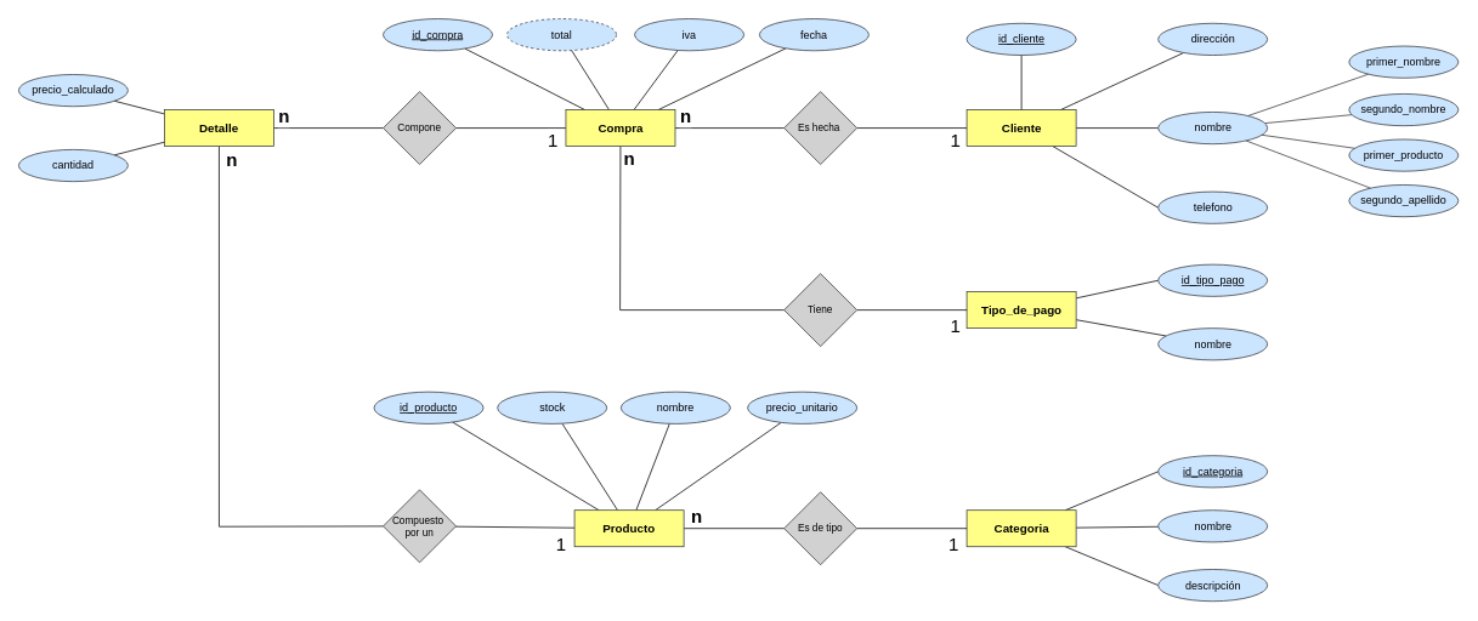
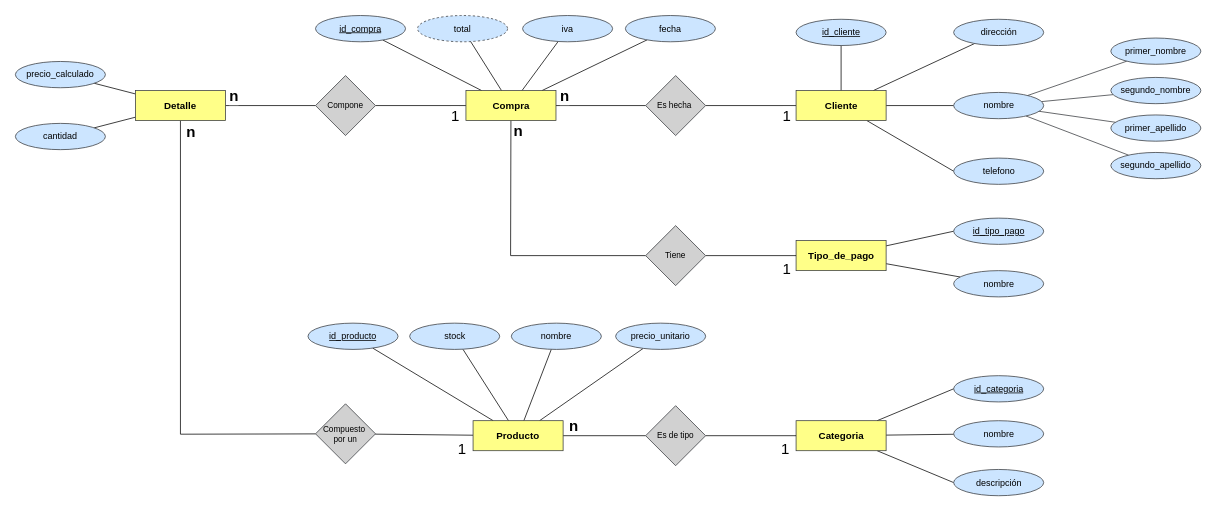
  <mxCell id="0" />
  <mxCell id="1" parent="0" />
  <mxCell id="2" style="rounded=0;orthogonalLoop=1;jettySize=auto;html=1;endArrow=none;endFill=0;strokeWidth=1;" edge="1" parent="1" source="8" target="17"><mxGeometry relative="1" as="geometry" /></mxCell>
  <mxCell id="3" style="edgeStyle=none;rounded=0;orthogonalLoop=1;jettySize=auto;html=1;strokeColor=default;strokeWidth=1;align=center;verticalAlign=middle;fontFamily=Helvetica;fontSize=11;fontColor=default;labelBackgroundColor=default;endArrow=none;endFill=0;" edge="1" parent="1" source="8" target="16"><mxGeometry relative="1" as="geometry" /></mxCell>
  <mxCell id="4" style="edgeStyle=none;rounded=0;orthogonalLoop=1;jettySize=auto;html=1;strokeColor=default;strokeWidth=1;align=center;verticalAlign=middle;fontFamily=Helvetica;fontSize=11;fontColor=default;labelBackgroundColor=default;endArrow=none;endFill=0;" edge="1" parent="1" source="8" target="14"><mxGeometry relative="1" as="geometry" /></mxCell>
  <mxCell id="5" style="edgeStyle=none;rounded=0;orthogonalLoop=1;jettySize=auto;html=1;strokeColor=default;strokeWidth=1;align=center;verticalAlign=middle;fontFamily=Helvetica;fontSize=11;fontColor=default;labelBackgroundColor=default;endArrow=none;endFill=0;" edge="1" parent="1" source="8" target="15"><mxGeometry relative="1" as="geometry" /></mxCell>
  <mxCell id="6" style="edgeStyle=none;rounded=0;orthogonalLoop=1;jettySize=auto;html=1;strokeColor=default;strokeWidth=1;align=center;verticalAlign=middle;fontFamily=Helvetica;fontSize=11;fontColor=default;labelBackgroundColor=default;endArrow=none;endFill=0;" edge="1" parent="1" source="8" target="18"><mxGeometry relative="1" as="geometry" /></mxCell>
  <mxCell id="7" style="edgeStyle=none;rounded=0;orthogonalLoop=1;jettySize=auto;html=1;entryX=0;entryY=0.5;entryDx=0;entryDy=0;strokeColor=default;strokeWidth=1;align=center;verticalAlign=middle;fontFamily=Helvetica;fontSize=11;fontColor=default;labelBackgroundColor=default;endArrow=none;endFill=0;" edge="1" parent="1" source="8" target="42"><mxGeometry relative="1" as="geometry" /></mxCell>
  <mxCell id="8" value="Producto" style="rounded=0;whiteSpace=wrap;html=1;fillColor=#ffff88;strokeColor=#36393d;fontSize=13;fontStyle=1" vertex="1" parent="1"><mxGeometry x="630" y="560" width="120" height="40" as="geometry" /></mxCell>
  <mxCell id="9" style="edgeStyle=none;rounded=0;orthogonalLoop=1;jettySize=auto;html=1;strokeColor=default;strokeWidth=1;align=center;verticalAlign=middle;fontFamily=Helvetica;fontSize=11;fontColor=default;labelBackgroundColor=default;endArrow=none;endFill=0;" edge="1" parent="1" source="13" target="18"><mxGeometry relative="1" as="geometry"><Array as="points"><mxPoint x="240" y="578" /></Array></mxGeometry></mxCell>
  <mxCell id="10" style="edgeStyle=none;rounded=0;orthogonalLoop=1;jettySize=auto;html=1;strokeColor=default;strokeWidth=1;align=center;verticalAlign=middle;fontFamily=Helvetica;fontSize=11;fontColor=default;labelBackgroundColor=default;endArrow=none;endFill=0;" edge="1" parent="1" source="13" target="19"><mxGeometry relative="1" as="geometry"><mxPoint x="80" y="99" as="targetPoint" /></mxGeometry></mxCell>
  <mxCell id="11" style="edgeStyle=none;rounded=0;orthogonalLoop=1;jettySize=auto;html=1;strokeColor=default;strokeWidth=1;align=center;verticalAlign=middle;fontFamily=Helvetica;fontSize=11;fontColor=default;labelBackgroundColor=default;endArrow=none;endFill=0;" edge="1" parent="1" source="13" target="20"><mxGeometry relative="1" as="geometry" /></mxCell>
  <mxCell id="12" style="edgeStyle=none;rounded=0;orthogonalLoop=1;jettySize=auto;html=1;strokeColor=default;strokeWidth=1;align=center;verticalAlign=middle;fontFamily=Helvetica;fontSize=11;fontColor=default;labelBackgroundColor=default;endArrow=none;endFill=0;" edge="1" parent="1" source="13" target="22"><mxGeometry relative="1" as="geometry" /></mxCell>
  <mxCell id="13" value="Detalle" style="rounded=0;whiteSpace=wrap;html=1;fillColor=#ffff88;strokeColor=#36393d;fontSize=13;fontStyle=1" vertex="1" parent="1"><mxGeometry x="180" y="120" width="120" height="40" as="geometry" /></mxCell>
  <mxCell id="14" value="nombre" style="ellipse;whiteSpace=wrap;html=1;fillColor=#cce5ff;strokeColor=#36393d;" vertex="1" parent="1"><mxGeometry x="681" y="430" width="120" height="35" as="geometry" /></mxCell>
  <mxCell id="15" value="precio_unitario" style="ellipse;whiteSpace=wrap;html=1;fillColor=#cce5ff;strokeColor=#36393d;" vertex="1" parent="1"><mxGeometry x="820" y="430" width="120" height="35" as="geometry" /></mxCell>
  <mxCell id="16" value="stock&lt;span style=&quot;color: rgba(0, 0, 0, 0); font-family: monospace; font-size: 0px; text-align: start; text-wrap: nowrap;&quot;&gt;%3CmxGraphModel%3E%3Croot%3E%3CmxCell%20id%3D%220%22%2F%3E%3CmxCell%20id%3D%221%22%20parent%3D%220%22%2F%3E%3CmxCell%20id%3D%222%22%20value%3D%22nombre%22%20style%3D%22ellipse%3BwhiteSpace%3Dwrap%3Bhtml%3D1%3B%22%20vertex%3D%221%22%20parent%3D%221%22%3E%3CmxGeometry%20x%3D%22500%22%20y%3D%22155%22%20width%3D%22120%22%20height%3D%2235%22%20as%3D%22geometry%22%2F%3E%3C%2FmxCell%3E%3C%2Froot%3E%3C%2FmxGraphModel%3E&lt;/span&gt;" style="ellipse;whiteSpace=wrap;html=1;fillColor=#cce5ff;strokeColor=#36393d;" vertex="1" parent="1"><mxGeometry x="545.5" y="430" width="120" height="35" as="geometry" /></mxCell>
  <mxCell id="17" value="&lt;u&gt;id_producto&lt;/u&gt;" style="ellipse;whiteSpace=wrap;html=1;fillColor=#cce5ff;strokeColor=#36393d;" vertex="1" parent="1"><mxGeometry x="410" y="430" width="120" height="35" as="geometry" /></mxCell>
  <mxCell id="18" value="Compuesto&amp;nbsp; por un" style="rhombus;whiteSpace=wrap;html=1;fontFamily=Helvetica;fontSize=11;fontColor=default;labelBackgroundColor=none;strokeColor=#36393d;align=center;verticalAlign=middle;fillColor=#d1d1d1;labelBorderColor=none;" vertex="1" parent="1"><mxGeometry x="420" y="537.5" width="80" height="80" as="geometry" /></mxCell>
  <mxCell id="19" value="precio_calculado" style="ellipse;whiteSpace=wrap;html=1;fillColor=#cce5ff;strokeColor=#36393d;" vertex="1" parent="1"><mxGeometry x="20" y="81.25" width="120" height="35" as="geometry" /></mxCell>
  <mxCell id="20" value="cantidad" style="ellipse;whiteSpace=wrap;html=1;fillColor=#cce5ff;strokeColor=#36393d;" vertex="1" parent="1"><mxGeometry x="20" y="163.75" width="120" height="35" as="geometry" /></mxCell>
  <mxCell id="21" style="edgeStyle=none;rounded=0;orthogonalLoop=1;jettySize=auto;html=1;strokeColor=default;strokeWidth=1;align=center;verticalAlign=middle;fontFamily=Helvetica;fontSize=11;fontColor=default;labelBackgroundColor=default;endArrow=none;endFill=0;" edge="1" parent="1" source="22" target="29"><mxGeometry relative="1" as="geometry" /></mxCell>
  <mxCell id="22" value="Compone" style="rhombus;whiteSpace=wrap;html=1;fontFamily=Helvetica;fontSize=11;labelBackgroundColor=none;fillColor=#d1d1d1;strokeColor=#36393d;labelBorderColor=none;" vertex="1" parent="1"><mxGeometry x="420" y="100" width="80" height="80" as="geometry" /></mxCell>
  <mxCell id="23" style="edgeStyle=none;rounded=0;orthogonalLoop=1;jettySize=auto;html=1;strokeColor=default;strokeWidth=1;align=center;verticalAlign=middle;fontFamily=Helvetica;fontSize=11;fontColor=default;labelBackgroundColor=default;endArrow=none;endFill=0;" edge="1" parent="1" source="29" target="31"><mxGeometry relative="1" as="geometry" /></mxCell>
  <mxCell id="24" style="edgeStyle=none;rounded=0;orthogonalLoop=1;jettySize=auto;html=1;entryX=0;entryY=0.5;entryDx=0;entryDy=0;strokeColor=default;strokeWidth=1;align=center;verticalAlign=middle;fontFamily=Helvetica;fontSize=11;fontColor=default;labelBackgroundColor=default;endArrow=none;endFill=0;" edge="1" parent="1" source="29" target="50"><mxGeometry relative="1" as="geometry"><Array as="points"><mxPoint x="680" y="340" /></Array></mxGeometry></mxCell>
  <mxCell id="25" style="edgeStyle=none;rounded=0;orthogonalLoop=1;jettySize=auto;html=1;strokeColor=default;strokeWidth=1;align=center;verticalAlign=middle;fontFamily=Helvetica;fontSize=11;fontColor=default;labelBackgroundColor=default;endArrow=none;endFill=0;" edge="1" parent="1" source="29" target="53"><mxGeometry relative="1" as="geometry" /></mxCell>
  <mxCell id="26" style="edgeStyle=none;rounded=0;orthogonalLoop=1;jettySize=auto;html=1;strokeColor=default;strokeWidth=1;align=center;verticalAlign=middle;fontFamily=Helvetica;fontSize=11;fontColor=default;labelBackgroundColor=default;endArrow=none;endFill=0;" edge="1" parent="1" source="29" target="54"><mxGeometry relative="1" as="geometry" /></mxCell>
  <mxCell id="27" style="edgeStyle=none;rounded=0;orthogonalLoop=1;jettySize=auto;html=1;strokeColor=default;strokeWidth=1;align=center;verticalAlign=middle;fontFamily=Helvetica;fontSize=11;fontColor=default;labelBackgroundColor=default;endArrow=none;endFill=0;" edge="1" parent="1" source="29" target="55"><mxGeometry relative="1" as="geometry" /></mxCell>
  <mxCell id="28" style="edgeStyle=none;rounded=0;orthogonalLoop=1;jettySize=auto;html=1;strokeColor=default;strokeWidth=1;align=center;verticalAlign=middle;fontFamily=Helvetica;fontSize=11;fontColor=default;labelBackgroundColor=default;endArrow=none;endFill=0;" edge="1" parent="1" source="29" target="56"><mxGeometry relative="1" as="geometry" /></mxCell>
  <mxCell id="29" value="Compra" style="rounded=0;whiteSpace=wrap;html=1;fillColor=#ffff88;strokeColor=#36393d;fontSize=13;fontStyle=1" vertex="1" parent="1"><mxGeometry x="620.5" y="120" width="120" height="40" as="geometry" /></mxCell>
  <mxCell id="30" style="edgeStyle=none;rounded=0;orthogonalLoop=1;jettySize=auto;html=1;strokeColor=default;strokeWidth=1;align=center;verticalAlign=middle;fontFamily=Helvetica;fontSize=11;fontColor=default;labelBackgroundColor=default;endArrow=none;endFill=0;" edge="1" parent="1" source="31" target="36"><mxGeometry relative="1" as="geometry" /></mxCell>
  <mxCell id="31" value="Es hecha&amp;nbsp;" style="rhombus;whiteSpace=wrap;html=1;fontFamily=Helvetica;fontSize=11;fontColor=default;labelBackgroundColor=none;strokeColor=#36393d;align=center;verticalAlign=middle;fillColor=#d1d1d1;labelBorderColor=none;" vertex="1" parent="1"><mxGeometry x="860" y="100" width="80" height="80" as="geometry" /></mxCell>
  <mxCell id="32" style="edgeStyle=none;rounded=0;orthogonalLoop=1;jettySize=auto;html=1;strokeColor=default;strokeWidth=1;align=center;verticalAlign=middle;fontFamily=Helvetica;fontSize=11;fontColor=default;labelBackgroundColor=default;endArrow=none;endFill=0;" edge="1" parent="1" source="36" target="57"><mxGeometry relative="1" as="geometry" /></mxCell>
  <mxCell id="33" style="edgeStyle=none;rounded=0;orthogonalLoop=1;jettySize=auto;html=1;strokeColor=default;strokeWidth=1;align=center;verticalAlign=middle;fontFamily=Helvetica;fontSize=11;fontColor=default;labelBackgroundColor=default;endArrow=none;endFill=0;" edge="1" parent="1" source="36" target="67"><mxGeometry relative="1" as="geometry" /></mxCell>
  <mxCell id="34" style="edgeStyle=none;rounded=0;orthogonalLoop=1;jettySize=auto;html=1;strokeColor=default;strokeWidth=1;align=center;verticalAlign=middle;fontFamily=Helvetica;fontSize=11;fontColor=default;labelBackgroundColor=default;endArrow=none;endFill=0;" edge="1" parent="1" source="36" target="62"><mxGeometry relative="1" as="geometry" /></mxCell>
  <mxCell id="35" style="edgeStyle=none;rounded=0;orthogonalLoop=1;jettySize=auto;html=1;entryX=0;entryY=0.5;entryDx=0;entryDy=0;strokeColor=default;strokeWidth=1;align=center;verticalAlign=middle;fontFamily=Helvetica;fontSize=11;fontColor=default;labelBackgroundColor=default;endArrow=none;endFill=0;" edge="1" parent="1" source="36" target="78"><mxGeometry relative="1" as="geometry" /></mxCell>
  <mxCell id="36" value="Cliente" style="rounded=0;whiteSpace=wrap;html=1;fillColor=#ffff88;strokeColor=#36393d;fontSize=13;fontStyle=1" vertex="1" parent="1"><mxGeometry x="1060.5" y="120" width="120" height="40" as="geometry" /></mxCell>
  <mxCell id="37" style="edgeStyle=none;rounded=0;orthogonalLoop=1;jettySize=auto;html=1;entryX=0;entryY=0.5;entryDx=0;entryDy=0;strokeColor=default;strokeWidth=1;align=center;verticalAlign=middle;fontFamily=Helvetica;fontSize=11;fontColor=default;labelBackgroundColor=default;endArrow=none;endFill=0;" edge="1" parent="1" source="40" target="43"><mxGeometry relative="1" as="geometry" /></mxCell>
  <mxCell id="38" style="edgeStyle=none;rounded=0;orthogonalLoop=1;jettySize=auto;html=1;strokeColor=default;strokeWidth=1;align=center;verticalAlign=middle;fontFamily=Helvetica;fontSize=11;fontColor=default;labelBackgroundColor=default;endArrow=none;endFill=0;" edge="1" parent="1" source="40" target="44"><mxGeometry relative="1" as="geometry" /></mxCell>
  <mxCell id="39" style="edgeStyle=none;rounded=0;orthogonalLoop=1;jettySize=auto;html=1;entryX=0;entryY=0.5;entryDx=0;entryDy=0;strokeColor=default;strokeWidth=1;align=center;verticalAlign=middle;fontFamily=Helvetica;fontSize=11;fontColor=default;labelBackgroundColor=default;endArrow=none;endFill=0;" edge="1" parent="1" source="40" target="45"><mxGeometry relative="1" as="geometry" /></mxCell>
  <mxCell id="40" value="Categoria" style="rounded=0;whiteSpace=wrap;html=1;fillColor=#ffff88;strokeColor=#36393d;fontSize=13;fontStyle=1" vertex="1" parent="1"><mxGeometry x="1060.5" y="560" width="120" height="40" as="geometry" /></mxCell>
  <mxCell id="41" style="edgeStyle=none;rounded=0;orthogonalLoop=1;jettySize=auto;html=1;strokeColor=default;strokeWidth=1;align=center;verticalAlign=middle;fontFamily=Helvetica;fontSize=11;fontColor=default;labelBackgroundColor=default;endArrow=none;endFill=0;" edge="1" parent="1" source="42" target="40"><mxGeometry relative="1" as="geometry" /></mxCell>
  <mxCell id="42" value="Es de tipo" style="rhombus;whiteSpace=wrap;html=1;fontFamily=Helvetica;fontSize=11;fontColor=default;labelBackgroundColor=none;strokeColor=#36393d;align=center;verticalAlign=middle;fillColor=#d1d1d1;labelBorderColor=none;" vertex="1" parent="1"><mxGeometry x="860" y="540" width="80" height="80" as="geometry" /></mxCell>
  <mxCell id="43" value="&lt;u&gt;id_categoria&lt;/u&gt;" style="ellipse;whiteSpace=wrap;html=1;fillColor=#cce5ff;strokeColor=#36393d;" vertex="1" parent="1"><mxGeometry x="1270.5" y="500" width="120" height="35" as="geometry" /></mxCell>
  <mxCell id="44" value="nombre" style="ellipse;whiteSpace=wrap;html=1;fillColor=#cce5ff;strokeColor=#36393d;" vertex="1" parent="1"><mxGeometry x="1270.5" y="560" width="120" height="35" as="geometry" /></mxCell>
  <mxCell id="45" value="descripción" style="ellipse;whiteSpace=wrap;html=1;fillColor=#cce5ff;strokeColor=#36393d;" vertex="1" parent="1"><mxGeometry x="1270.5" y="625" width="120" height="35" as="geometry" /></mxCell>
  <mxCell id="46" style="edgeStyle=none;rounded=0;orthogonalLoop=1;jettySize=auto;html=1;entryX=0;entryY=0.5;entryDx=0;entryDy=0;strokeColor=default;strokeWidth=1;align=center;verticalAlign=middle;fontFamily=Helvetica;fontSize=11;fontColor=default;labelBackgroundColor=default;endArrow=none;endFill=0;" edge="1" parent="1" source="48" target="51"><mxGeometry relative="1" as="geometry" /></mxCell>
  <mxCell id="47" style="edgeStyle=none;rounded=0;orthogonalLoop=1;jettySize=auto;html=1;strokeColor=default;strokeWidth=1;align=center;verticalAlign=middle;fontFamily=Helvetica;fontSize=11;fontColor=default;labelBackgroundColor=default;endArrow=none;endFill=0;" edge="1" parent="1" source="48" target="52"><mxGeometry relative="1" as="geometry" /></mxCell>
  <mxCell id="48" value="Tipo_de_pago" style="rounded=0;whiteSpace=wrap;html=1;fillColor=#ffff88;strokeColor=#36393d;fontSize=13;fontStyle=1" vertex="1" parent="1"><mxGeometry x="1060.5" y="320" width="120" height="40" as="geometry" /></mxCell>
  <mxCell id="49" style="edgeStyle=none;rounded=0;orthogonalLoop=1;jettySize=auto;html=1;strokeColor=default;strokeWidth=1;align=center;verticalAlign=middle;fontFamily=Helvetica;fontSize=11;fontColor=default;labelBackgroundColor=default;endArrow=none;endFill=0;" edge="1" parent="1" source="50" target="48"><mxGeometry relative="1" as="geometry" /></mxCell>
  <mxCell id="50" value="Tiene" style="rhombus;whiteSpace=wrap;html=1;fontFamily=Helvetica;fontSize=11;fontColor=default;labelBackgroundColor=none;strokeColor=#36393d;align=center;verticalAlign=middle;fillColor=#d1d1d1;labelBorderColor=none;" vertex="1" parent="1"><mxGeometry x="860" y="300" width="80" height="80" as="geometry" /></mxCell>
  <mxCell id="51" value="&lt;u&gt;id_tipo_pago&lt;/u&gt;" style="ellipse;whiteSpace=wrap;html=1;fillColor=#cce5ff;strokeColor=#36393d;" vertex="1" parent="1"><mxGeometry x="1270.5" y="290" width="120" height="35" as="geometry" /></mxCell>
  <mxCell id="52" value="nombre" style="ellipse;whiteSpace=wrap;html=1;fillColor=#cce5ff;strokeColor=#36393d;" vertex="1" parent="1"><mxGeometry x="1270.5" y="360" width="120" height="35" as="geometry" /></mxCell>
  <mxCell id="53" value="&lt;u&gt;id_compra&lt;/u&gt;" style="ellipse;whiteSpace=wrap;html=1;fillColor=#cce5ff;strokeColor=#36393d;" vertex="1" parent="1"><mxGeometry x="420" y="20" width="120" height="35" as="geometry" /></mxCell>
  <mxCell id="54" value="total" style="ellipse;whiteSpace=wrap;html=1;fillColor=#cce5ff;strokeColor=#36393d;dashed=1;" vertex="1" parent="1"><mxGeometry x="556" y="20" width="120" height="35" as="geometry" /></mxCell>
  <mxCell id="55" value="iva" style="ellipse;whiteSpace=wrap;html=1;fillColor=#cce5ff;strokeColor=#36393d;" vertex="1" parent="1"><mxGeometry x="696" y="20" width="120" height="35" as="geometry" /></mxCell>
  <mxCell id="56" value="fecha" style="ellipse;whiteSpace=wrap;html=1;fillColor=#cce5ff;strokeColor=#36393d;" vertex="1" parent="1"><mxGeometry x="833" y="20" width="120" height="35" as="geometry" /></mxCell>
  <mxCell id="57" value="&lt;u&gt;id_cliente&lt;/u&gt;" style="ellipse;whiteSpace=wrap;html=1;fillColor=#cce5ff;strokeColor=#36393d;" vertex="1" parent="1"><mxGeometry x="1060.5" y="25" width="120" height="35" as="geometry" /></mxCell>
  <mxCell id="58" style="edgeStyle=none;rounded=0;orthogonalLoop=1;jettySize=auto;html=1;strokeColor=#36393d;strokeWidth=1;align=center;verticalAlign=middle;fontFamily=Helvetica;fontSize=11;fontColor=default;labelBackgroundColor=default;endArrow=none;endFill=0;fillColor=#cce5ff;" edge="1" parent="1" source="62" target="63"><mxGeometry relative="1" as="geometry" /></mxCell>
  <mxCell id="59" style="edgeStyle=none;rounded=0;orthogonalLoop=1;jettySize=auto;html=1;strokeColor=#36393d;strokeWidth=1;align=center;verticalAlign=middle;fontFamily=Helvetica;fontSize=11;fontColor=default;labelBackgroundColor=default;endArrow=none;endFill=0;fillColor=#cce5ff;" edge="1" parent="1" source="62" target="64"><mxGeometry relative="1" as="geometry" /></mxCell>
  <mxCell id="60" style="edgeStyle=none;rounded=0;orthogonalLoop=1;jettySize=auto;html=1;strokeColor=#36393d;strokeWidth=1;align=center;verticalAlign=middle;fontFamily=Helvetica;fontSize=11;fontColor=default;labelBackgroundColor=default;endArrow=none;endFill=0;fillColor=#cce5ff;" edge="1" parent="1" source="62" target="65"><mxGeometry relative="1" as="geometry" /></mxCell>
  <mxCell id="61" style="edgeStyle=none;rounded=0;orthogonalLoop=1;jettySize=auto;html=1;strokeColor=#36393d;strokeWidth=1;align=center;verticalAlign=middle;fontFamily=Helvetica;fontSize=11;fontColor=default;labelBackgroundColor=default;endArrow=none;endFill=0;fillColor=#cce5ff;" edge="1" parent="1" source="62" target="66"><mxGeometry relative="1" as="geometry" /></mxCell>
  <mxCell id="62" value="nombre" style="ellipse;whiteSpace=wrap;html=1;fillColor=#cce5ff;strokeColor=#36393d;" vertex="1" parent="1"><mxGeometry x="1270.5" y="122.5" width="120" height="35" as="geometry" /></mxCell>
  <mxCell id="63" value="primer_nombre" style="ellipse;whiteSpace=wrap;html=1;fillColor=#cce5ff;strokeColor=#36393d;" vertex="1" parent="1"><mxGeometry x="1480" y="50" width="120" height="35" as="geometry" /></mxCell>
  <mxCell id="64" value="segundo_nombre" style="ellipse;whiteSpace=wrap;html=1;fillColor=#cce5ff;strokeColor=#36393d;" vertex="1" parent="1"><mxGeometry x="1480" y="102.5" width="120" height="35" as="geometry" /></mxCell>
- <mxCell id="65" value="primer_producto" style="ellipse;whiteSpace=wrap;html=1;fillColor=#cce5ff;strokeColor=#36393d;" vertex="1" parent="1"><mxGeometry x="1480" y="152.5" width="120" height="35" as="geometry" /></mxCell>
+ <mxCell id="65" value="primer_apellido" style="ellipse;whiteSpace=wrap;html=1;fillColor=#cce5ff;strokeColor=#36393d;" vertex="1" parent="1"><mxGeometry x="1480" y="152.5" width="120" height="35" as="geometry" /></mxCell>
  <mxCell id="66" value="segundo_apellido" style="ellipse;whiteSpace=wrap;html=1;fillColor=#cce5ff;strokeColor=#36393d;" vertex="1" parent="1"><mxGeometry x="1480" y="202.5" width="120" height="35" as="geometry" /></mxCell>
  <mxCell id="67" value="dirección" style="ellipse;whiteSpace=wrap;html=1;fillColor=#cce5ff;strokeColor=#36393d;" vertex="1" parent="1"><mxGeometry x="1270.5" y="25" width="120" height="35" as="geometry" /></mxCell>
  <mxCell id="68" value="&lt;b style=&quot;font-size: 20px;&quot;&gt;&lt;font style=&quot;font-size: 20px;&quot;&gt;n&lt;/font&gt;&lt;/b&gt;" style="text;html=1;align=center;verticalAlign=middle;resizable=0;points=[];autosize=1;strokeColor=none;fillColor=none;fontFamily=Helvetica;fontSize=20;fontColor=default;labelBackgroundColor=default;" vertex="1" parent="1"><mxGeometry x="744" y="546" width="40" height="40" as="geometry" /></mxCell>
  <mxCell id="69" value="1" style="text;html=1;align=center;verticalAlign=middle;resizable=0;points=[];autosize=1;strokeColor=none;fillColor=none;fontFamily=Helvetica;fontSize=20;fontColor=default;labelBackgroundColor=default;" vertex="1" parent="1"><mxGeometry x="1030.5" y="577" width="30" height="40" as="geometry" /></mxCell>
  <mxCell id="70" value="&lt;b style=&quot;font-size: 20px;&quot;&gt;&lt;font style=&quot;font-size: 20px;&quot;&gt;n&lt;/font&gt;&lt;/b&gt;" style="text;html=1;align=center;verticalAlign=middle;resizable=0;points=[];autosize=1;strokeColor=none;fillColor=none;fontFamily=Helvetica;fontSize=20;fontColor=default;labelBackgroundColor=default;" vertex="1" parent="1"><mxGeometry x="234" y="153.5" width="40" height="40" as="geometry" /></mxCell>
  <mxCell id="71" value="1" style="text;html=1;align=center;verticalAlign=middle;resizable=0;points=[];autosize=1;strokeColor=none;fillColor=none;fontFamily=Helvetica;fontSize=20;fontColor=default;labelBackgroundColor=default;" vertex="1" parent="1"><mxGeometry x="600" y="577" width="30" height="40" as="geometry" /></mxCell>
  <mxCell id="72" value="1" style="text;html=1;align=center;verticalAlign=middle;resizable=0;points=[];autosize=1;strokeColor=none;fillColor=none;fontFamily=Helvetica;fontSize=20;fontColor=default;labelBackgroundColor=default;" vertex="1" parent="1"><mxGeometry x="590.5" y="132.5" width="30" height="40" as="geometry" /></mxCell>
  <mxCell id="73" value="&lt;b style=&quot;font-size: 20px;&quot;&gt;&lt;font style=&quot;font-size: 20px;&quot;&gt;n&lt;/font&gt;&lt;/b&gt;" style="text;html=1;align=center;verticalAlign=middle;resizable=0;points=[];autosize=1;strokeColor=none;fillColor=none;fontFamily=Helvetica;fontSize=20;fontColor=default;labelBackgroundColor=default;" vertex="1" parent="1"><mxGeometry x="291" y="107" width="40" height="40" as="geometry" /></mxCell>
  <mxCell id="74" value="1" style="text;html=1;align=center;verticalAlign=middle;resizable=0;points=[];autosize=1;strokeColor=none;fillColor=none;fontFamily=Helvetica;fontSize=20;fontColor=default;labelBackgroundColor=default;" vertex="1" parent="1"><mxGeometry x="1032.5" y="132.5" width="30" height="40" as="geometry" /></mxCell>
  <mxCell id="75" value="&lt;b style=&quot;font-size: 20px;&quot;&gt;&lt;font style=&quot;font-size: 20px;&quot;&gt;n&lt;/font&gt;&lt;/b&gt;" style="text;html=1;align=center;verticalAlign=middle;resizable=0;points=[];autosize=1;strokeColor=none;fillColor=none;fontFamily=Helvetica;fontSize=20;fontColor=default;labelBackgroundColor=default;" vertex="1" parent="1"><mxGeometry x="732" y="107" width="40" height="40" as="geometry" /></mxCell>
  <mxCell id="76" value="1" style="text;html=1;align=center;verticalAlign=middle;resizable=0;points=[];autosize=1;strokeColor=none;fillColor=none;fontFamily=Helvetica;fontSize=20;fontColor=default;labelBackgroundColor=default;" vertex="1" parent="1"><mxGeometry x="1032.5" y="337" width="30" height="40" as="geometry" /></mxCell>
  <mxCell id="77" value="&lt;b style=&quot;font-size: 20px;&quot;&gt;&lt;font style=&quot;font-size: 20px;&quot;&gt;n&lt;/font&gt;&lt;/b&gt;" style="text;html=1;align=center;verticalAlign=middle;resizable=0;points=[];autosize=1;strokeColor=none;fillColor=none;fontFamily=Helvetica;fontSize=20;fontColor=default;labelBackgroundColor=default;" vertex="1" parent="1"><mxGeometry x="670" y="152.5" width="40" height="40" as="geometry" /></mxCell>
  <mxCell id="78" value="telefono" style="ellipse;whiteSpace=wrap;html=1;fillColor=#cce5ff;strokeColor=#36393d;" vertex="1" parent="1"><mxGeometry x="1270.5" y="210" width="120" height="35" as="geometry" /></mxCell>
